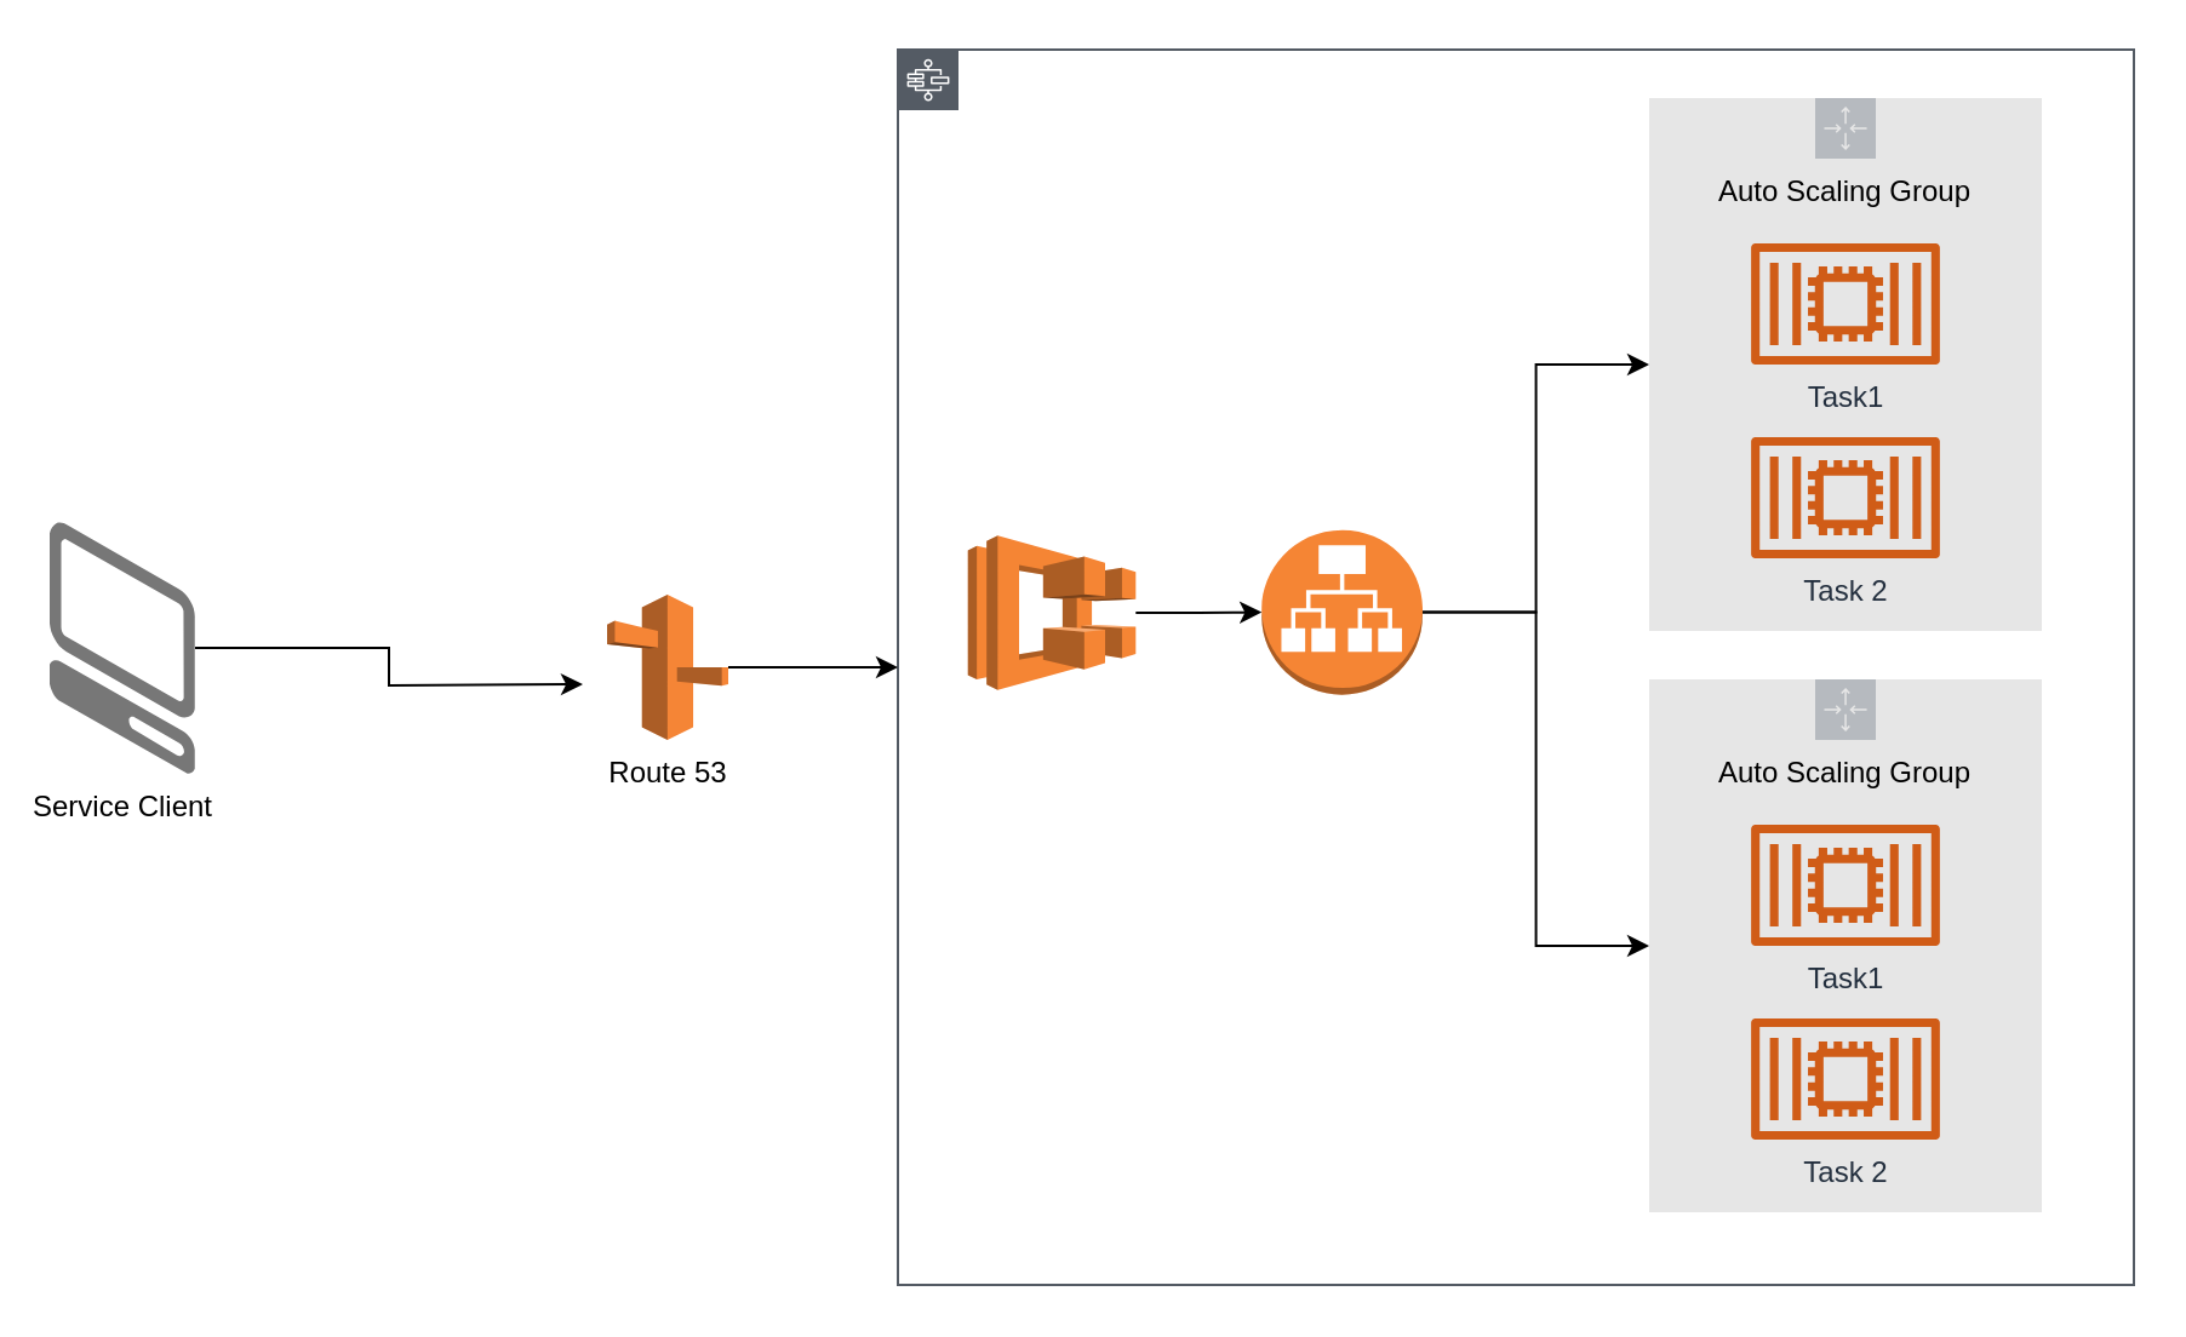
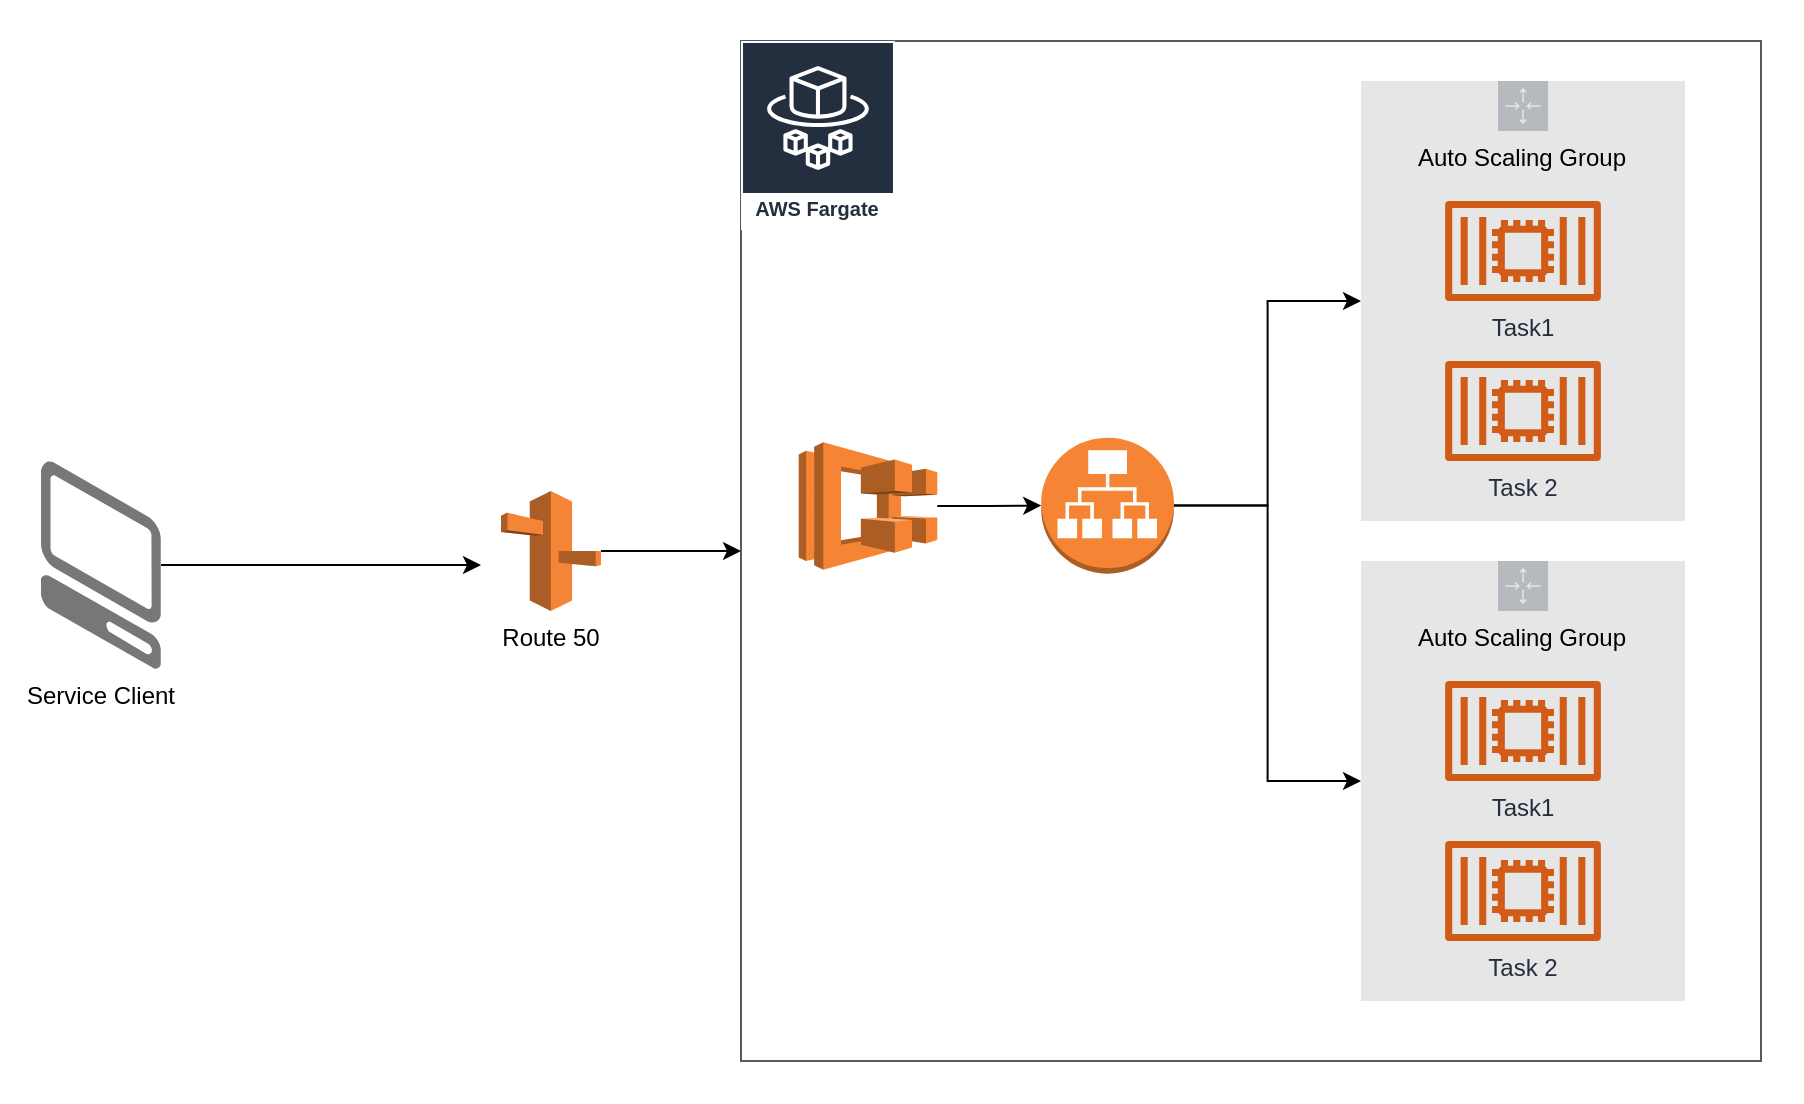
  <mxCell id="0" />
  <mxCell id="1" parent="0" />
  <mxCell id="2" value="" style="group" vertex="1" connectable="0" parent="1"><mxGeometry x="370" y="20" width="510" height="510" as="geometry" /></mxCell>
  <mxCell id="3" value="" style="outlineConnect=0;html=1;whiteSpace=wrap;fontSize=12;fontStyle=0;shape=mxgraph.aws4.group;grIcon=mxgraph.aws4.group_aws_step_functions_workflow;strokeColor=#545B64;fillColor=none;verticalAlign=top;align=left;spacingLeft=30;fontColor=#545B64;dashed=0;gradientColor=none;" vertex="1" parent="2"><mxGeometry width="510" height="510" as="geometry" /></mxCell>
+ <mxCell id="4" value="AWS Fargate" style="outlineConnect=0;fontColor=#232F3E;strokeColor=#ffffff;fillColor=#232F3E;dashed=0;verticalLabelPosition=middle;verticalAlign=bottom;align=center;html=1;whiteSpace=wrap;fontSize=10;fontStyle=1;spacing=3;shape=mxgraph.aws4.productIcon;prIcon=mxgraph.aws4.fargate;gradientColor=none;" vertex="1" parent="2"><mxGeometry width="76.981" height="94.444" as="geometry" /></mxCell>
  <mxCell id="5" style="edgeStyle=orthogonalEdgeStyle;rounded=0;orthogonalLoop=1;jettySize=auto;html=1;gradientColor=none;" edge="1" parent="2" source="6" target="7"><mxGeometry relative="1" as="geometry" /></mxCell>
  <mxCell id="6" value="" style="outlineConnect=0;dashed=0;verticalLabelPosition=bottom;verticalAlign=top;align=center;html=1;shape=mxgraph.aws3.ecs;fillColor=#F58534;gradientColor=none;" vertex="1" parent="2"><mxGeometry x="28.868" y="200.583" width="69.283" height="63.75" as="geometry" /></mxCell>
  <mxCell id="7" value="" style="outlineConnect=0;dashed=0;verticalLabelPosition=bottom;verticalAlign=top;align=center;html=1;shape=mxgraph.aws3.application_load_balancer;fillColor=#F58534;gradientColor=none;" vertex="1" parent="2"><mxGeometry x="150.113" y="198.333" width="66.396" height="68" as="geometry" /></mxCell>
  <mxCell id="8" style="edgeStyle=orthogonalEdgeStyle;rounded=0;orthogonalLoop=1;jettySize=auto;html=1;gradientColor=none;" edge="1" parent="1" source="9" target="3"><mxGeometry relative="1" as="geometry" /></mxCell>
- <mxCell id="9" value="Route 53" style="outlineConnect=0;dashed=0;verticalLabelPosition=bottom;verticalAlign=top;align=center;html=1;shape=mxgraph.aws3.route_53;fillColor=#F58536;gradientColor=none;" vertex="1" parent="1"><mxGeometry x="250" y="245" width="50" height="60" as="geometry" /></mxCell>
+ <mxCell id="9" value="Route 50" style="outlineConnect=0;dashed=0;verticalLabelPosition=bottom;verticalAlign=top;align=center;html=1;shape=mxgraph.aws3.route_53;fillColor=#F58536;gradientColor=none;" vertex="1" parent="1"><mxGeometry x="250" y="245" width="50" height="60" as="geometry" /></mxCell>
  <mxCell id="10" value="" style="group" vertex="1" connectable="0" parent="1"><mxGeometry x="680" y="40" width="162" height="220" as="geometry" /></mxCell>
  <mxCell id="11" value="&lt;font color=&quot;#000000&quot;&gt;Auto Scaling Group&lt;/font&gt;" style="outlineConnect=0;html=1;whiteSpace=wrap;fontSize=12;fontStyle=0;shape=mxgraph.aws4.groupCenter;grIcon=mxgraph.aws4.group_auto_scaling_group;grStroke=0;strokeColor=#B6BABF;verticalAlign=top;align=center;fontColor=#B6BABF;dashed=0;spacingTop=25;fillColor=#E6E6E6;gradientColor=none;" vertex="1" parent="10"><mxGeometry width="162" height="220" as="geometry" /></mxCell>
  <mxCell id="12" value="Task1" style="outlineConnect=0;fontColor=#232F3E;fillColor=#D05C17;strokeColor=none;dashed=0;verticalLabelPosition=bottom;verticalAlign=top;align=center;html=1;fontSize=12;fontStyle=0;aspect=fixed;pointerEvents=1;shape=mxgraph.aws4.container_2;gradientColor=none;" vertex="1" parent="10"><mxGeometry x="42" y="60" width="78" height="50" as="geometry" /></mxCell>
  <mxCell id="13" value="Task 2" style="outlineConnect=0;fontColor=#232F3E;fillColor=#D05C17;strokeColor=none;dashed=0;verticalLabelPosition=bottom;verticalAlign=top;align=center;html=1;fontSize=12;fontStyle=0;aspect=fixed;pointerEvents=1;shape=mxgraph.aws4.container_2;gradientColor=none;" vertex="1" parent="10"><mxGeometry x="42" y="140" width="78" height="50" as="geometry" /></mxCell>
  <mxCell id="14" value="" style="group" vertex="1" connectable="0" parent="1"><mxGeometry x="680" y="280" width="162" height="220" as="geometry" /></mxCell>
  <mxCell id="15" value="&lt;font color=&quot;#000000&quot;&gt;Auto Scaling Group&lt;/font&gt;" style="outlineConnect=0;html=1;whiteSpace=wrap;fontSize=12;fontStyle=0;shape=mxgraph.aws4.groupCenter;grIcon=mxgraph.aws4.group_auto_scaling_group;grStroke=0;strokeColor=#B6BABF;verticalAlign=top;align=center;fontColor=#B6BABF;dashed=0;spacingTop=25;fillColor=#E6E6E6;gradientColor=none;" vertex="1" parent="14"><mxGeometry width="162" height="220" as="geometry" /></mxCell>
  <mxCell id="16" value="Task1" style="outlineConnect=0;fontColor=#232F3E;fillColor=#D05C17;strokeColor=none;dashed=0;verticalLabelPosition=bottom;verticalAlign=top;align=center;html=1;fontSize=12;fontStyle=0;aspect=fixed;pointerEvents=1;shape=mxgraph.aws4.container_2;gradientColor=none;" vertex="1" parent="14"><mxGeometry x="42" y="60" width="78" height="50" as="geometry" /></mxCell>
  <mxCell id="17" value="Task 2" style="outlineConnect=0;fontColor=#232F3E;fillColor=#D05C17;strokeColor=none;dashed=0;verticalLabelPosition=bottom;verticalAlign=top;align=center;html=1;fontSize=12;fontStyle=0;aspect=fixed;pointerEvents=1;shape=mxgraph.aws4.container_2;gradientColor=none;" vertex="1" parent="14"><mxGeometry x="42" y="140" width="78" height="50" as="geometry" /></mxCell>
  <mxCell id="18" style="edgeStyle=orthogonalEdgeStyle;rounded=0;orthogonalLoop=1;jettySize=auto;html=1;gradientColor=none;" edge="1" parent="1" source="7" target="11"><mxGeometry relative="1" as="geometry" /></mxCell>
  <mxCell id="19" style="edgeStyle=orthogonalEdgeStyle;rounded=0;orthogonalLoop=1;jettySize=auto;html=1;gradientColor=none;" edge="1" parent="1" source="7" target="15"><mxGeometry relative="1" as="geometry" /></mxCell>
  <mxCell id="20" style="edgeStyle=orthogonalEdgeStyle;rounded=0;orthogonalLoop=1;jettySize=auto;html=1;" edge="1" parent="1" source="21"><mxGeometry relative="1" as="geometry"><mxPoint x="240" y="282" as="targetPoint" /></mxGeometry></mxCell>
- <mxCell id="21" value="Service Client" style="verticalLabelPosition=bottom;html=1;verticalAlign=top;strokeWidth=1;align=center;outlineConnect=0;dashed=0;outlineConnect=0;shape=mxgraph.aws3d.client;aspect=fixed;strokeColor=none;fillColor=#777777;" vertex="1" parent="1"><mxGeometry x="20" y="215" width="60" height="104" as="geometry" /></mxCell>
+ <mxCell id="21" value="Service Client" style="verticalLabelPosition=bottom;html=1;verticalAlign=top;strokeWidth=1;align=center;outlineConnect=0;dashed=0;outlineConnect=0;shape=mxgraph.aws3d.client;aspect=fixed;strokeColor=none;fillColor=#777777;" vertex="1" parent="1"><mxGeometry x="20" y="230" width="60" height="104" as="geometry" /></mxCell>
